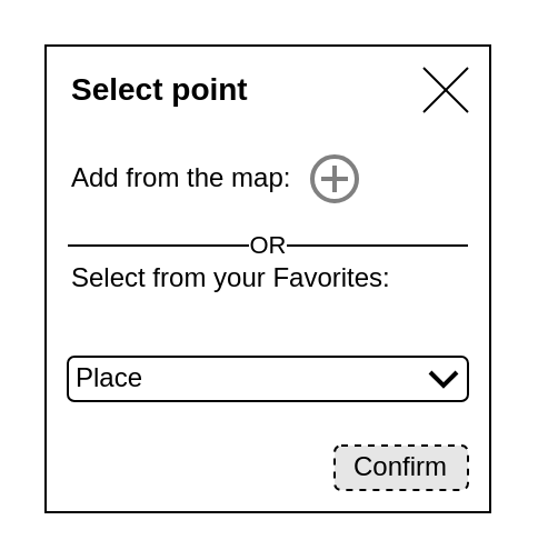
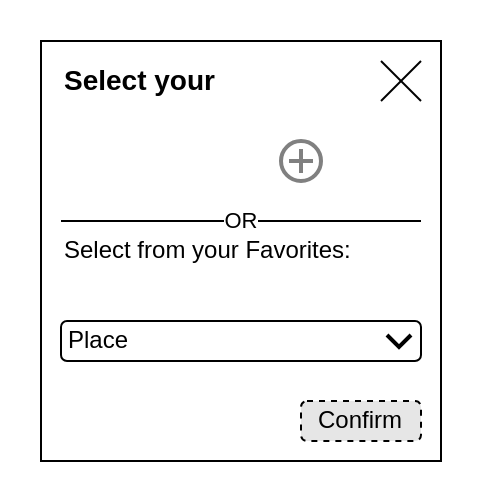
  <mxCell id="0" />
  <mxCell id="1" parent="0" />
  <mxCell id="2" value="" style="rounded=0;whiteSpace=wrap;html=1;fillColor=none;" vertex="1" parent="1"><mxGeometry x="20" y="20" width="200" height="210" as="geometry" /></mxCell>
- <mxCell id="3" value="Select point" style="text;html=1;strokeColor=none;fillColor=none;align=left;verticalAlign=middle;whiteSpace=wrap;rounded=0;fontColor=#000000;fontStyle=1;fontSize=14;" vertex="1" parent="1"><mxGeometry x="30" y="30" width="150" height="20" as="geometry" /></mxCell>
+ <mxCell id="3" value="Select your" style="text;html=1;strokeColor=none;fillColor=none;align=left;verticalAlign=middle;whiteSpace=wrap;rounded=0;fontColor=#000000;fontStyle=1;fontSize=14;" vertex="1" parent="1"><mxGeometry x="30" y="30" width="150" height="20" as="geometry" /></mxCell>
  <mxCell id="4" value="" style="endArrow=none;html=1;rounded=0;strokeWidth=1;" edge="1" parent="1"><mxGeometry width="50" height="50" relative="1" as="geometry"><mxPoint x="190" y="50" as="sourcePoint" /><mxPoint x="210" y="30" as="targetPoint" /></mxGeometry></mxCell>
  <mxCell id="5" value="" style="endArrow=none;html=1;rounded=0;strokeWidth=1;" edge="1" parent="1"><mxGeometry width="50" height="50" relative="1" as="geometry"><mxPoint x="210" y="50" as="sourcePoint" /><mxPoint x="190" y="30" as="targetPoint" /></mxGeometry></mxCell>
  <mxCell id="6" value="Confirm" style="rounded=1;whiteSpace=wrap;html=1;fontColor=#000000;fontStyle=0;fillColor=#E6E6E6;dashed=1;" vertex="1" parent="1"><mxGeometry x="150" y="200" width="60" height="20" as="geometry" /></mxCell>
- <mxCell id="7" value="Add from the map:" style="text;html=1;strokeColor=none;fillColor=none;align=left;verticalAlign=middle;whiteSpace=wrap;rounded=0;fontColor=#000000;" vertex="1" parent="1"><mxGeometry x="30" y="70" width="110" height="20" as="geometry" /></mxCell>
  <mxCell id="8" value="" style="html=1;verticalLabelPosition=bottom;align=center;labelBackgroundColor=#ffffff;verticalAlign=top;strokeWidth=2;strokeColor=#808080;shadow=0;dashed=0;shape=mxgraph.ios7.icons.add;fontColor=#808080;" vertex="1" parent="1"><mxGeometry x="140" y="70" width="20" height="20" as="geometry" /></mxCell>
  <mxCell id="9" value="OR" style="endArrow=none;html=1;rounded=0;" edge="1" parent="1"><mxGeometry width="50" height="50" relative="1" as="geometry"><mxPoint x="30" y="110" as="sourcePoint" /><mxPoint x="210" y="110" as="targetPoint" /></mxGeometry></mxCell>
  <mxCell id="10" value="Select from your Favorites:" style="text;html=1;strokeColor=none;fillColor=none;align=left;verticalAlign=middle;whiteSpace=wrap;rounded=0;fontColor=#000000;" vertex="1" parent="1"><mxGeometry x="30" y="115" width="170" height="20" as="geometry" /></mxCell>
  <mxCell id="11" value="Place" style="rounded=1;whiteSpace=wrap;html=1;fillColor=none;align=left;spacingLeft=2;" vertex="1" parent="1"><mxGeometry x="30" y="160" width="180" height="20" as="geometry" /></mxCell>
  <mxCell id="12" value="" style="html=1;verticalLabelPosition=bottom;labelBackgroundColor=#ffffff;verticalAlign=top;shadow=0;dashed=0;strokeWidth=2;shape=mxgraph.ios7.misc.down;strokeColor=#000000;" vertex="1" parent="1"><mxGeometry x="193" y="167" width="12" height="6" as="geometry" /></mxCell>
